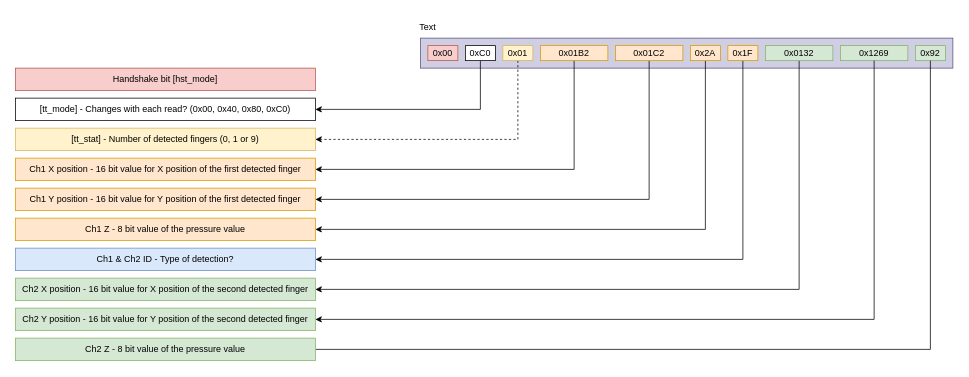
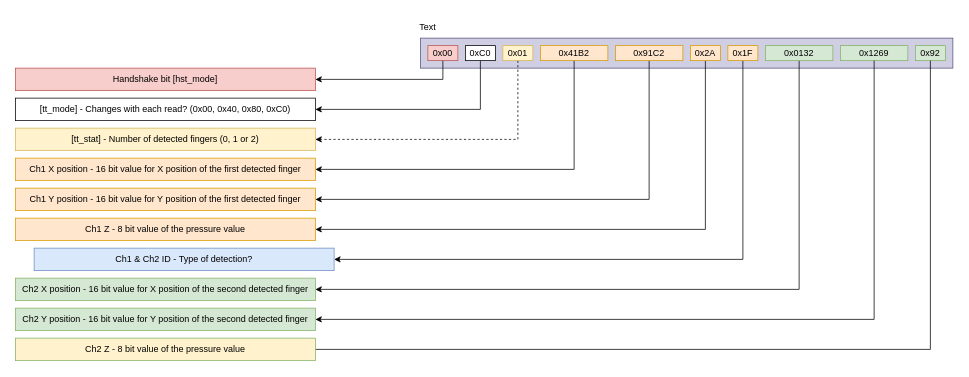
  <mxCell id="0" />
  <mxCell id="1" parent="0" />
  <mxCell id="2" value="" style="rounded=0;whiteSpace=wrap;html=1;fillColor=#d0cee2;strokeColor=#56517e;" parent="1" vertex="1"><mxGeometry x="560" y="50" width="710" height="40" as="geometry" /></mxCell>
+ <mxCell id="3" style="edgeStyle=orthogonalEdgeStyle;rounded=0;orthogonalLoop=1;jettySize=auto;html=1;exitX=0.5;exitY=1;exitDx=0;exitDy=0;entryX=1;entryY=0.5;entryDx=0;entryDy=0;" parent="1" source="4" target="21" edge="1"><mxGeometry relative="1" as="geometry" /></mxCell>
  <mxCell id="4" value="0x00" style="rounded=0;whiteSpace=wrap;html=1;fillColor=#f8cecc;strokeColor=#b85450;" parent="1" vertex="1"><mxGeometry x="570" y="60" width="40" height="20" as="geometry" /></mxCell>
  <mxCell id="5" style="edgeStyle=orthogonalEdgeStyle;rounded=0;orthogonalLoop=1;jettySize=auto;html=1;exitX=0.5;exitY=1;exitDx=0;exitDy=0;entryX=1;entryY=0.5;entryDx=0;entryDy=0;" parent="1" source="6" target="22" edge="1"><mxGeometry relative="1" as="geometry" /></mxCell>
  <mxCell id="6" value="0xC0" style="rounded=0;whiteSpace=wrap;html=1;" parent="1" vertex="1"><mxGeometry x="620" y="60" width="40" height="20" as="geometry" /></mxCell>
  <mxCell id="7" style="edgeStyle=orthogonalEdgeStyle;rounded=0;orthogonalLoop=1;jettySize=auto;html=1;exitX=0.5;exitY=1;exitDx=0;exitDy=0;entryX=1;entryY=0.5;entryDx=0;entryDy=0;dashed=1;" parent="1" source="8" target="23" edge="1"><mxGeometry relative="1" as="geometry" /></mxCell>
  <mxCell id="8" value="0x01" style="rounded=0;whiteSpace=wrap;html=1;fillColor=#fff2cc;strokeColor=#d6b656;" parent="1" vertex="1"><mxGeometry x="670" y="60" width="40" height="20" as="geometry" /></mxCell>
  <mxCell id="9" style="edgeStyle=orthogonalEdgeStyle;rounded=0;orthogonalLoop=1;jettySize=auto;html=1;exitX=0.5;exitY=1;exitDx=0;exitDy=0;entryX=1;entryY=0.5;entryDx=0;entryDy=0;" parent="1" source="10" target="24" edge="1"><mxGeometry relative="1" as="geometry" /></mxCell>
- <mxCell id="10" value="0x01B2" style="rounded=0;whiteSpace=wrap;html=1;fillColor=#ffe6cc;strokeColor=#d79b00;" parent="1" vertex="1"><mxGeometry x="720" y="60" width="90" height="20" as="geometry" /></mxCell>
+ <mxCell id="10" value="0x41B2" style="rounded=0;whiteSpace=wrap;html=1;fillColor=#ffe6cc;strokeColor=#d79b00;" parent="1" vertex="1"><mxGeometry x="720" y="60" width="90" height="20" as="geometry" /></mxCell>
  <mxCell id="11" style="edgeStyle=orthogonalEdgeStyle;rounded=0;orthogonalLoop=1;jettySize=auto;html=1;exitX=0.5;exitY=1;exitDx=0;exitDy=0;entryX=1;entryY=0.5;entryDx=0;entryDy=0;" parent="1" source="12" target="25" edge="1"><mxGeometry relative="1" as="geometry" /></mxCell>
- <mxCell id="12" value="0x01C2" style="rounded=0;whiteSpace=wrap;html=1;fillColor=#ffe6cc;strokeColor=#d79b00;" parent="1" vertex="1"><mxGeometry x="820" y="60" width="90" height="20" as="geometry" /></mxCell>
+ <mxCell id="12" value="0x91C2" style="rounded=0;whiteSpace=wrap;html=1;fillColor=#ffe6cc;strokeColor=#d79b00;" parent="1" vertex="1"><mxGeometry x="820" y="60" width="90" height="20" as="geometry" /></mxCell>
  <mxCell id="13" style="edgeStyle=orthogonalEdgeStyle;rounded=0;orthogonalLoop=1;jettySize=auto;html=1;exitX=0.5;exitY=1;exitDx=0;exitDy=0;entryX=1;entryY=0.5;entryDx=0;entryDy=0;" parent="1" source="14" target="26" edge="1"><mxGeometry relative="1" as="geometry" /></mxCell>
  <mxCell id="14" value="0x2A" style="rounded=0;whiteSpace=wrap;html=1;fillColor=#ffe6cc;strokeColor=#d79b00;" parent="1" vertex="1"><mxGeometry x="920" y="60" width="40" height="20" as="geometry" /></mxCell>
  <mxCell id="15" style="edgeStyle=orthogonalEdgeStyle;rounded=0;orthogonalLoop=1;jettySize=auto;html=1;exitX=0.5;exitY=1;exitDx=0;exitDy=0;entryX=1;entryY=0.5;entryDx=0;entryDy=0;" parent="1" source="16" target="27" edge="1"><mxGeometry relative="1" as="geometry" /></mxCell>
  <mxCell id="16" value="0x1F" style="rounded=0;whiteSpace=wrap;html=1;fillColor=#ffe6cc;strokeColor=#d79b00;" parent="1" vertex="1"><mxGeometry x="970" y="60" width="40" height="20" as="geometry" /></mxCell>
  <mxCell id="17" style="edgeStyle=orthogonalEdgeStyle;rounded=0;orthogonalLoop=1;jettySize=auto;html=1;exitX=0.5;exitY=1;exitDx=0;exitDy=0;entryX=1;entryY=0.5;entryDx=0;entryDy=0;" parent="1" source="18" target="28" edge="1"><mxGeometry relative="1" as="geometry" /></mxCell>
  <mxCell id="18" value="0x0132" style="rounded=0;whiteSpace=wrap;html=1;fillColor=#d5e8d4;strokeColor=#82b366;" parent="1" vertex="1"><mxGeometry x="1020" y="60" width="90" height="20" as="geometry" /></mxCell>
  <mxCell id="19" value="0x1269" style="rounded=0;whiteSpace=wrap;html=1;fillColor=#d5e8d4;strokeColor=#82b366;" parent="1" vertex="1"><mxGeometry x="1120" y="60" width="90" height="20" as="geometry" /></mxCell>
  <mxCell id="20" value="0x92" style="rounded=0;whiteSpace=wrap;html=1;fillColor=#d5e8d4;strokeColor=#82b366;" parent="1" vertex="1"><mxGeometry x="1220" y="60" width="40" height="20" as="geometry" /></mxCell>
  <mxCell id="21" value="Handshake bit [hst_mode]" style="rounded=0;whiteSpace=wrap;html=1;fillColor=#f8cecc;strokeColor=#b85450;" parent="1" vertex="1"><mxGeometry x="20" y="90" width="400" height="30" as="geometry" /></mxCell>
  <mxCell id="22" value="[tt_mode] - Changes with each read? (0x00, 0x40, 0x80, 0xC0)" style="rounded=0;whiteSpace=wrap;html=1;" parent="1" vertex="1"><mxGeometry x="20" y="130" width="400" height="30" as="geometry" /></mxCell>
- <mxCell id="23" value="[tt_stat] - Number of detected fingers (0, 1 or 9)" style="rounded=0;whiteSpace=wrap;html=1;fillColor=#fff2cc;strokeColor=#d6b656;" parent="1" vertex="1"><mxGeometry x="20" y="170" width="400" height="30" as="geometry" /></mxCell>
+ <mxCell id="23" value="[tt_stat] - Number of detected fingers (0, 1 or 2)" style="rounded=0;whiteSpace=wrap;html=1;fillColor=#fff2cc;strokeColor=#d6b656;" parent="1" vertex="1"><mxGeometry x="20" y="170" width="400" height="30" as="geometry" /></mxCell>
  <mxCell id="24" value="Ch&lt;span style=&quot;background-color: initial;&quot;&gt;1 X position - 16 bit value for X position of the first detected finger&lt;/span&gt;" style="rounded=0;whiteSpace=wrap;html=1;fillColor=#ffe6cc;strokeColor=#d79b00;" parent="1" vertex="1"><mxGeometry x="20" y="210" width="400" height="30" as="geometry" /></mxCell>
  <mxCell id="25" value="Ch&lt;span style=&quot;background-color: initial;&quot;&gt;1 Y position&amp;nbsp;&lt;/span&gt;&lt;span style=&quot;background-color: initial;&quot;&gt;- 16 bit value for Y position of the first detected finger&lt;/span&gt;" style="rounded=0;whiteSpace=wrap;html=1;fillColor=#ffe6cc;strokeColor=#d79b00;" parent="1" vertex="1"><mxGeometry x="20" y="250" width="400" height="30" as="geometry" /></mxCell>
  <mxCell id="26" value="Ch&lt;span style=&quot;background-color: initial;&quot;&gt;1 Z - 8 bit value of the pressure value&lt;/span&gt;" style="rounded=0;whiteSpace=wrap;html=1;fillColor=#ffe6cc;strokeColor=#d79b00;" parent="1" vertex="1"><mxGeometry x="20" y="290" width="400" height="30" as="geometry" /></mxCell>
- <mxCell id="27" value="Ch1 &amp;amp; Ch2&lt;span style=&quot;background-color: initial;&quot;&gt;&amp;nbsp;ID - Type of detection?&lt;/span&gt;" style="rounded=0;whiteSpace=wrap;html=1;fillColor=#dae8fc;strokeColor=#6c8ebf;" parent="1" vertex="1"><mxGeometry x="20" y="330" width="400" height="30" as="geometry" /></mxCell>
+ <mxCell id="27" value="Ch1 &amp;amp; Ch2&lt;span style=&quot;background-color: initial;&quot;&gt;&amp;nbsp;ID - Type of detection?&lt;/span&gt;" style="rounded=0;whiteSpace=wrap;html=1;fillColor=#dae8fc;strokeColor=#6c8ebf;" parent="1" vertex="1"><mxGeometry x="45" y="330" width="400" height="30" as="geometry" /></mxCell>
  <mxCell id="28" value="Ch2 X position - 16 bit value for&lt;span style=&quot;background-color: initial;&quot;&gt;&amp;nbsp;X position of the second detected finger&lt;/span&gt;" style="rounded=0;whiteSpace=wrap;html=1;fillColor=#d5e8d4;strokeColor=#82b366;" parent="1" vertex="1"><mxGeometry x="20" y="370" width="400" height="30" as="geometry" /></mxCell>
  <mxCell id="29" style="edgeStyle=orthogonalEdgeStyle;rounded=0;orthogonalLoop=1;jettySize=auto;html=1;exitX=0.5;exitY=1;exitDx=0;exitDy=0;entryX=1;entryY=0.5;entryDx=0;entryDy=0;" parent="1" source="19" target="30" edge="1"><mxGeometry relative="1" as="geometry" /></mxCell>
  <mxCell id="30" value="Ch2 Y position - 16 bit value for&lt;span style=&quot;border-color: var(--border-color); background-color: initial;&quot;&gt;&amp;nbsp;Y position of the second detected finger&lt;/span&gt;" style="rounded=0;whiteSpace=wrap;html=1;fillColor=#d5e8d4;strokeColor=#82b366;" parent="1" vertex="1"><mxGeometry x="20" y="410" width="400" height="30" as="geometry" /></mxCell>
  <mxCell id="31" style="edgeStyle=orthogonalEdgeStyle;rounded=0;orthogonalLoop=1;jettySize=auto;html=1;exitX=0.5;exitY=1;exitDx=0;exitDy=0;entryX=1;entryY=0.5;entryDx=0;entryDy=0;endArrow=none;" parent="1" source="20" target="32" edge="1"><mxGeometry relative="1" as="geometry" /></mxCell>
- <mxCell id="32" value="Ch2&lt;span style=&quot;border-color: var(--border-color); background-color: initial;&quot;&gt;&amp;nbsp;Z - 8 bit value of the pressure value&lt;/span&gt;" style="rounded=0;whiteSpace=wrap;html=1;fillColor=#d5e8d4;strokeColor=#82b366;" parent="1" vertex="1"><mxGeometry x="20" y="450" width="400" height="30" as="geometry" /></mxCell>
+ <mxCell id="32" value="Ch2&lt;span style=&quot;border-color: var(--border-color); background-color: initial;&quot;&gt;&amp;nbsp;Z - 8 bit value of the pressure value&lt;/span&gt;" style="rounded=0;whiteSpace=wrap;html=1;fillColor=#fff2cc;strokeColor=#82b366;" parent="1" vertex="1"><mxGeometry x="20" y="450" width="400" height="30" as="geometry" /></mxCell>
  <mxCell id="33" value="Text" style="text;html=1;align=center;verticalAlign=middle;whiteSpace=wrap;rounded=0;" vertex="1" parent="1"><mxGeometry x="540" y="20" width="60" height="30" as="geometry" /></mxCell>
